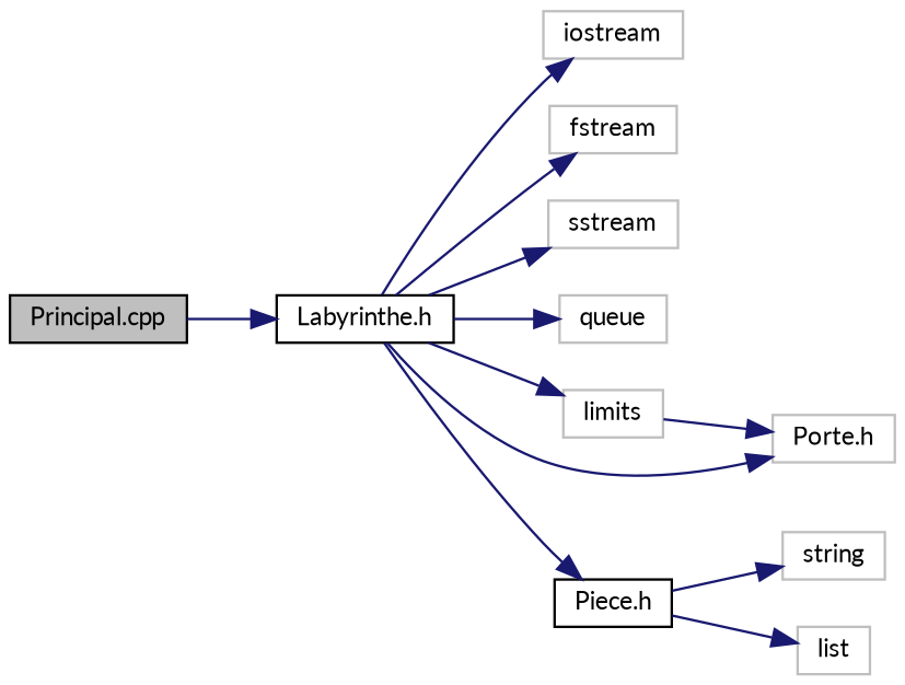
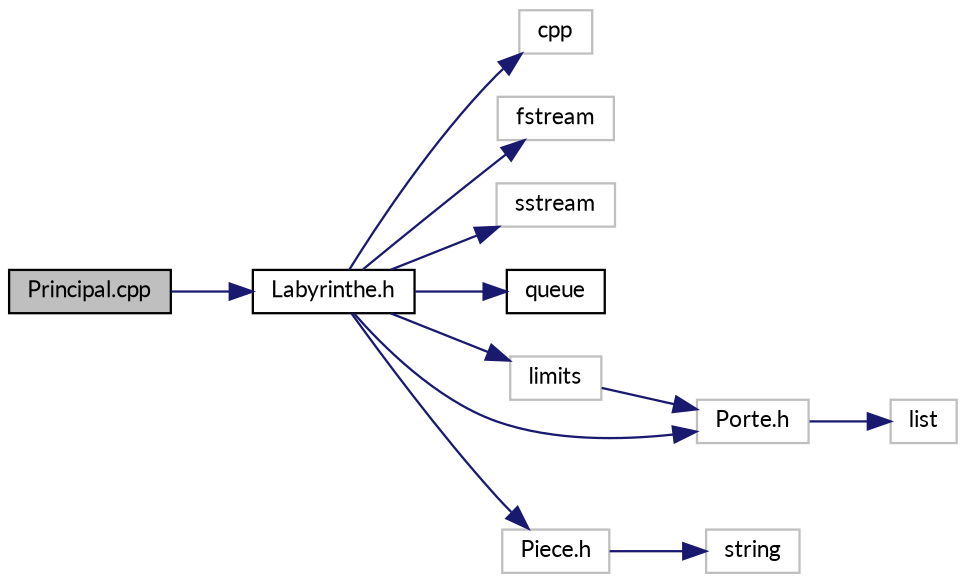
  digraph {
    fontname=Lato
    rankdir=LR
    node [color=grey75 fillcolor=white fontname=Lato fontsize=10 shape=record style=filled]
    edge [color=midnightblue fontname=Lato fontsize=10 labelfontname=FreeSans labelfontsize=10 style=solid]
    n1 [color=black fillcolor=grey75 fontcolor=black height=0.2 label="Principal.cpp" width=0.4]
    n2 [color=black height=0.2 label="Labyrinthe.h" width=0.4]
-   n3 [height=0.2 label=iostream width=0.4]
+   n3 [height=0.2 label=cpp width=0.4]
    n4 [height=0.2 label=fstream width=0.4]
    n5 [height=0.2 label=sstream width=0.4]
-   n6 [height=0.2 label=queue width=0.4]
+   n6 [color=black height=0.2 label=queue width=0.4]
    n7 [height=0.2 label=limits width=0.4]
    n8 [height=0.2 label="Porte.h" width=0.4]
-   n9 [color=black height=0.2 label="Piece.h" width=0.4]
+   n9 [height=0.2 label="Piece.h" width=0.4]
    n10 [height=0.2 label=string width=0.4]
    n11 [height=0.2 label=list width=0.4]
    n1 -> n2
    n2 -> n3
    n2 -> n4
    n2 -> n5
    n2 -> n6
    n2 -> n7
    n2 -> n8
    n2 -> n9
    n7 -> n8
    n9 -> n10
-   n9 -> n11
+   n8 -> n11
  }
